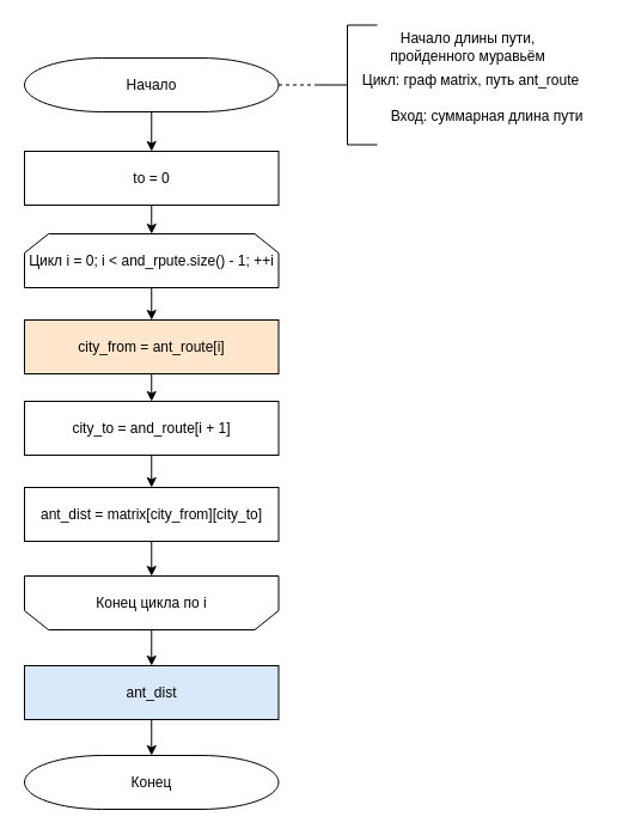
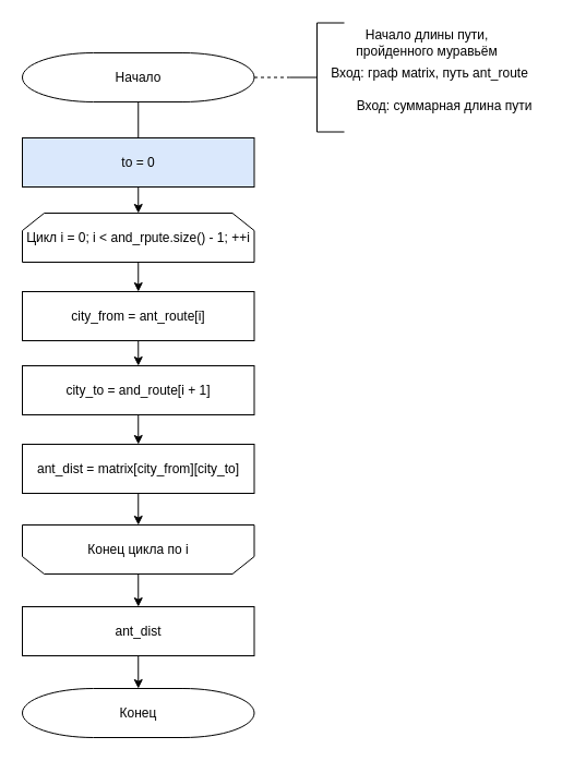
  <mxCell id="0" />
  <mxCell id="1" parent="0" />
  <mxCell id="2" value="Начало" style="strokeWidth=1;html=1;shape=mxgraph.flowchart.terminator;whiteSpace=wrap;rotation=0;" parent="1" vertex="1"><mxGeometry x="20" y="48" width="212.5" height="45" as="geometry" /></mxCell>
  <mxCell id="3" value="" style="strokeWidth=1;html=1;shape=mxgraph.flowchart.annotation_2;align=left;labelPosition=right;pointerEvents=1;" parent="1" vertex="1"><mxGeometry x="265" y="20.5" width="50" height="100" as="geometry" /></mxCell>
  <mxCell id="4" value="" style="endArrow=none;dashed=1;html=1;rounded=0;exitX=1;exitY=0.5;exitDx=0;exitDy=0;exitPerimeter=0;entryX=0;entryY=0.5;entryDx=0;entryDy=0;entryPerimeter=0;" parent="1" source="2" target="3" edge="1"><mxGeometry width="50" height="50" relative="1" as="geometry"><mxPoint x="447" y="232" as="sourcePoint" /><mxPoint x="497" y="182" as="targetPoint" /></mxGeometry></mxCell>
  <mxCell id="5" value="Конец" style="strokeWidth=1;html=1;shape=mxgraph.flowchart.terminator;whiteSpace=wrap;rotation=0;" parent="1" vertex="1"><mxGeometry x="20" y="631" width="212.5" height="45" as="geometry" /></mxCell>
- <mxCell id="6" value="city_from = ant_route[i]" style="rounded=0;whiteSpace=wrap;html=1;rotation=0;fillColor=#ffe6cc;" parent="1" vertex="1"><mxGeometry x="20" y="267" width="212.5" height="45" as="geometry" /></mxCell>
+ <mxCell id="6" value="city_from = ant_route[i]" style="rounded=0;whiteSpace=wrap;html=1;rotation=0;" parent="1" vertex="1"><mxGeometry x="20" y="267" width="212.5" height="45" as="geometry" /></mxCell>
  <mxCell id="7" value="" style="endArrow=classic;html=1;rounded=0;entryX=0.5;entryY=0;entryDx=0;entryDy=0;entryPerimeter=0;exitX=0.5;exitY=1;exitDx=0;exitDy=0;" parent="1" source="19" target="5" edge="1"><mxGeometry width="50" height="50" relative="1" as="geometry"><mxPoint x="126.25" y="1079" as="sourcePoint" /><mxPoint x="257" y="931" as="targetPoint" /></mxGeometry></mxCell>
- <mxCell id="8" value="" style="endArrow=classic;html=1;rounded=0;entryX=0.5;entryY=0;entryDx=0;entryDy=0;exitX=0.5;exitY=1;exitDx=0;exitDy=0;exitPerimeter=0;" parent="1" source="2" target="21" edge="1"><mxGeometry width="50" height="50" relative="1" as="geometry"><mxPoint x="112" y="282" as="sourcePoint" /><mxPoint x="126.25" y="-15.5" as="targetPoint" /></mxGeometry></mxCell>
+ <mxCell id="8" value="" style="endArrow=none;html=1;rounded=0;entryX=0.5;entryY=0;entryDx=0;entryDy=0;exitX=0.5;exitY=1;exitDx=0;exitDy=0;exitPerimeter=0;" parent="1" source="2" target="21" edge="1"><mxGeometry width="50" height="50" relative="1" as="geometry"><mxPoint x="112" y="282" as="sourcePoint" /><mxPoint x="126.25" y="-15.5" as="targetPoint" /></mxGeometry></mxCell>
  <mxCell id="9" value="city_to = and_route[i + 1]" style="rounded=0;whiteSpace=wrap;html=1;rotation=0;" parent="1" vertex="1"><mxGeometry x="20" y="335" width="212.5" height="45" as="geometry" /></mxCell>
  <mxCell id="10" value="" style="endArrow=classic;html=1;rounded=0;entryX=0.5;entryY=0;entryDx=0;entryDy=0;exitX=0.5;exitY=1;exitDx=0;exitDy=0;" parent="1" source="6" target="9" edge="1"><mxGeometry width="50" height="50" relative="1" as="geometry"><mxPoint x="169" y="1080" as="sourcePoint" /><mxPoint x="219" y="1030" as="targetPoint" /></mxGeometry></mxCell>
  <mxCell id="11" value="Цикл i = 0; i &amp;lt; and_rpute.size() - 1; ++i" style="shape=loopLimit;whiteSpace=wrap;html=1;rotation=0;" parent="1" vertex="1"><mxGeometry x="20" y="195" width="212.5" height="45" as="geometry" /></mxCell>
  <mxCell id="12" value="Начало длины пути, пройденного муравьём" style="text;html=1;strokeColor=none;fillColor=none;align=center;verticalAlign=middle;whiteSpace=wrap;rounded=0;" parent="1" vertex="1"><mxGeometry x="315" y="24" width="152" height="30" as="geometry" /></mxCell>
- <mxCell id="13" value="Цикл: граф мatrix, путь ant_route" style="text;html=1;strokeColor=none;fillColor=none;align=center;verticalAlign=middle;whiteSpace=wrap;rounded=0;" parent="1" vertex="1"><mxGeometry x="301" y="52" width="185" height="30" as="geometry" /></mxCell>
+ <mxCell id="13" value="Вход: граф мatrix, путь ant_route" style="text;html=1;strokeColor=none;fillColor=none;align=center;verticalAlign=middle;whiteSpace=wrap;rounded=0;" parent="1" vertex="1"><mxGeometry x="301" y="52" width="185" height="30" as="geometry" /></mxCell>
  <mxCell id="14" value="Вход: суммарная длина пути" style="text;html=1;strokeColor=none;fillColor=none;align=center;verticalAlign=middle;whiteSpace=wrap;rounded=0;" parent="1" vertex="1"><mxGeometry x="309.75" y="82" width="194" height="30" as="geometry" /></mxCell>
  <mxCell id="15" value="" style="endArrow=classic;html=1;rounded=0;entryX=0.5;entryY=0;entryDx=0;entryDy=0;exitX=0.5;exitY=1;exitDx=0;exitDy=0;" parent="1" source="21" target="11" edge="1"><mxGeometry width="50" height="50" relative="1" as="geometry"><mxPoint x="126.25" y="169" as="sourcePoint" /><mxPoint x="157" y="164" as="targetPoint" /></mxGeometry></mxCell>
  <mxCell id="16" value="" style="endArrow=classic;html=1;rounded=0;entryX=0.5;entryY=0;entryDx=0;entryDy=0;exitX=0.5;exitY=1;exitDx=0;exitDy=0;" parent="1" source="11" target="6" edge="1"><mxGeometry width="50" height="50" relative="1" as="geometry"><mxPoint x="107" y="214" as="sourcePoint" /><mxPoint x="126.25" y="271" as="targetPoint" /></mxGeometry></mxCell>
  <mxCell id="17" value="Конец цикла по i" style="shape=loopLimit;whiteSpace=wrap;html=1;strokeColor=default;fontFamily=Helvetica;fontSize=12;fontColor=default;fillColor=default;rotation=0;direction=west;" parent="1" vertex="1"><mxGeometry x="20" y="481" width="212.5" height="45" as="geometry" /></mxCell>
  <mxCell id="18" value="" style="endArrow=classic;html=1;rounded=0;entryX=0.5;entryY=1;entryDx=0;entryDy=0;exitX=0.5;exitY=1;exitDx=0;exitDy=0;" parent="1" source="22" target="17" edge="1"><mxGeometry width="50" height="50" relative="1" as="geometry"><mxPoint x="126.25" y="518" as="sourcePoint" /><mxPoint x="235" y="353" as="targetPoint" /></mxGeometry></mxCell>
- <mxCell id="19" value="ant_dist" style="rounded=0;whiteSpace=wrap;html=1;rotation=0;fillColor=#dae8fc;" parent="1" vertex="1"><mxGeometry x="20" y="556" width="212.5" height="45" as="geometry" /></mxCell>
+ <mxCell id="19" value="ant_dist" style="rounded=0;whiteSpace=wrap;html=1;rotation=0;" parent="1" vertex="1"><mxGeometry x="20" y="556" width="212.5" height="45" as="geometry" /></mxCell>
  <mxCell id="20" value="" style="endArrow=classic;html=1;rounded=0;entryX=0.5;entryY=0;entryDx=0;entryDy=0;exitX=0.5;exitY=0;exitDx=0;exitDy=0;" parent="1" source="17" target="19" edge="1"><mxGeometry width="50" height="50" relative="1" as="geometry"><mxPoint x="118" y="536" as="sourcePoint" /><mxPoint x="168" y="486" as="targetPoint" /></mxGeometry></mxCell>
- <mxCell id="21" value="to = 0" style="rounded=0;whiteSpace=wrap;html=1;rotation=0;" parent="1" vertex="1"><mxGeometry x="20" y="126" width="212.5" height="45" as="geometry" /></mxCell>
+ <mxCell id="21" value="to = 0" style="rounded=0;whiteSpace=wrap;html=1;rotation=0;fillColor=#dae8fc;" parent="1" vertex="1"><mxGeometry x="20" y="126" width="212.5" height="45" as="geometry" /></mxCell>
  <mxCell id="22" value="ant_dist = matrix[city_from][city_to]" style="rounded=0;whiteSpace=wrap;html=1;rotation=0;" parent="1" vertex="1"><mxGeometry x="20" y="407" width="212.5" height="45" as="geometry" /></mxCell>
  <mxCell id="23" value="" style="endArrow=classic;html=1;rounded=0;entryX=0.5;entryY=0;entryDx=0;entryDy=0;exitX=0.5;exitY=1;exitDx=0;exitDy=0;" parent="1" source="9" target="22" edge="1"><mxGeometry width="50" height="50" relative="1" as="geometry"><mxPoint x="109" y="449" as="sourcePoint" /><mxPoint x="159" y="399" as="targetPoint" /></mxGeometry></mxCell>
